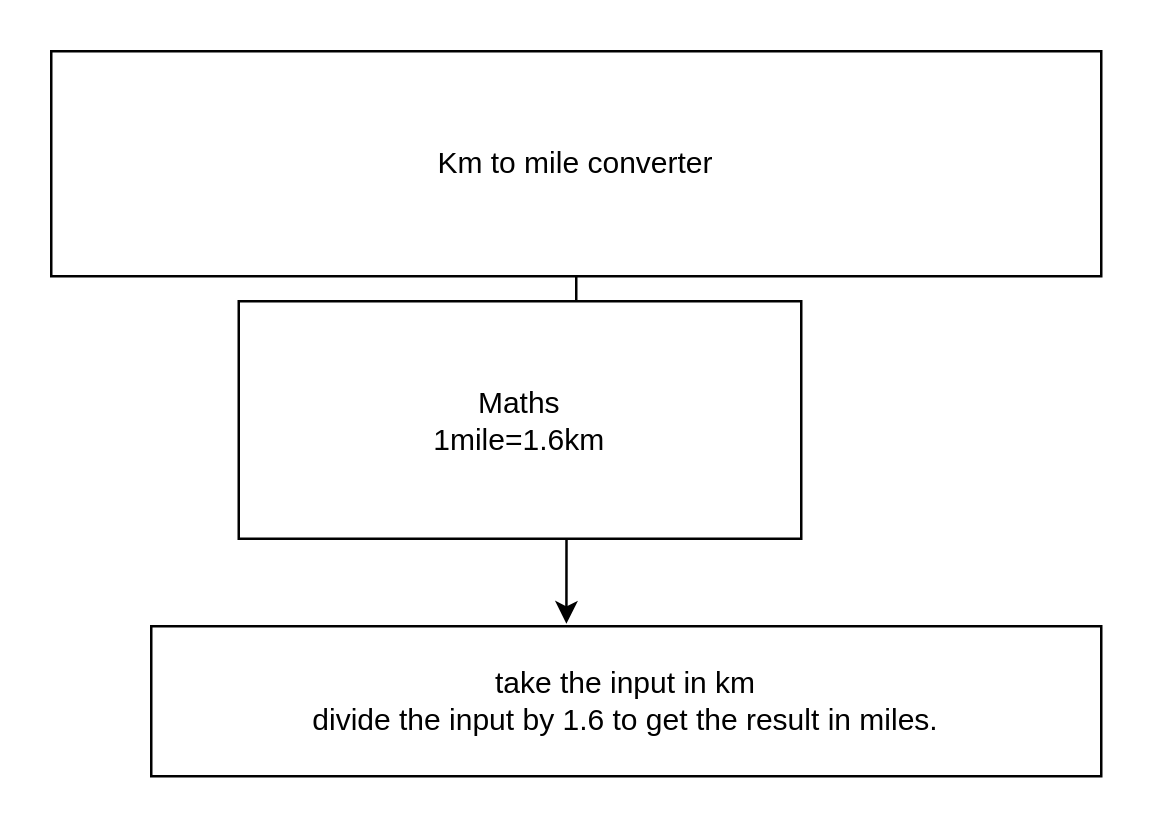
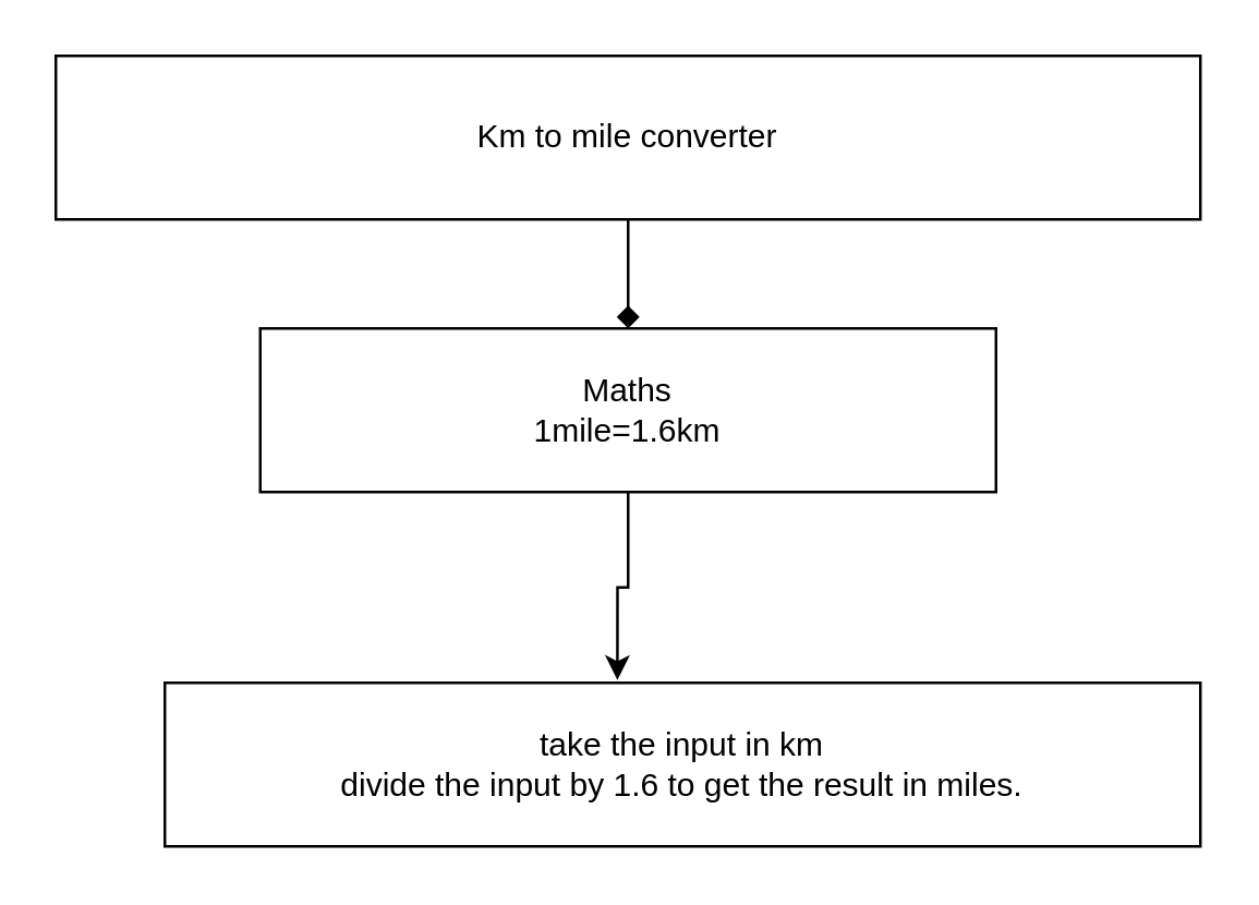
  <mxCell id="0" />
  <mxCell id="1" parent="0" />
  <mxCell id="2" style="edgeStyle=orthogonalEdgeStyle;rounded=0;orthogonalLoop=1;jettySize=auto;html=1;exitX=0.5;exitY=1;exitDx=0;exitDy=0;endArrow=diamond;" edge="1" parent="1" source="3" target="5"><mxGeometry relative="1" as="geometry" /></mxCell>
- <mxCell id="3" value="Km to mile converter" style="rounded=0;whiteSpace=wrap;html=1;" vertex="1" parent="1"><mxGeometry x="20" y="20" width="420" height="90" as="geometry" /></mxCell>
+ <mxCell id="3" value="Km to mile converter" style="rounded=0;whiteSpace=wrap;html=1;" vertex="1" parent="1"><mxGeometry x="20" y="20" width="420" height="60" as="geometry" /></mxCell>
  <mxCell id="4" style="edgeStyle=orthogonalEdgeStyle;rounded=0;orthogonalLoop=1;jettySize=auto;html=1;exitX=0.5;exitY=1;exitDx=0;exitDy=0;entryX=0.437;entryY=-0.017;entryDx=0;entryDy=0;entryPerimeter=0;" edge="1" parent="1" source="5" target="6"><mxGeometry relative="1" as="geometry" /></mxCell>
- <mxCell id="5" value="Maths&lt;br&gt;1mile=1.6km" style="rounded=0;whiteSpace=wrap;html=1;" vertex="1" parent="1"><mxGeometry x="95" y="120" width="225" height="95" as="geometry" /></mxCell>
+ <mxCell id="5" value="Maths&lt;br&gt;1mile=1.6km" style="rounded=0;whiteSpace=wrap;html=1;" vertex="1" parent="1"><mxGeometry x="95" y="120" width="270" height="60" as="geometry" /></mxCell>
  <mxCell id="6" value="take the input in km&lt;br&gt;divide the input by 1.6 to get the result in miles." style="rounded=0;whiteSpace=wrap;html=1;" vertex="1" parent="1"><mxGeometry x="60" y="250" width="380" height="60" as="geometry" /></mxCell>
